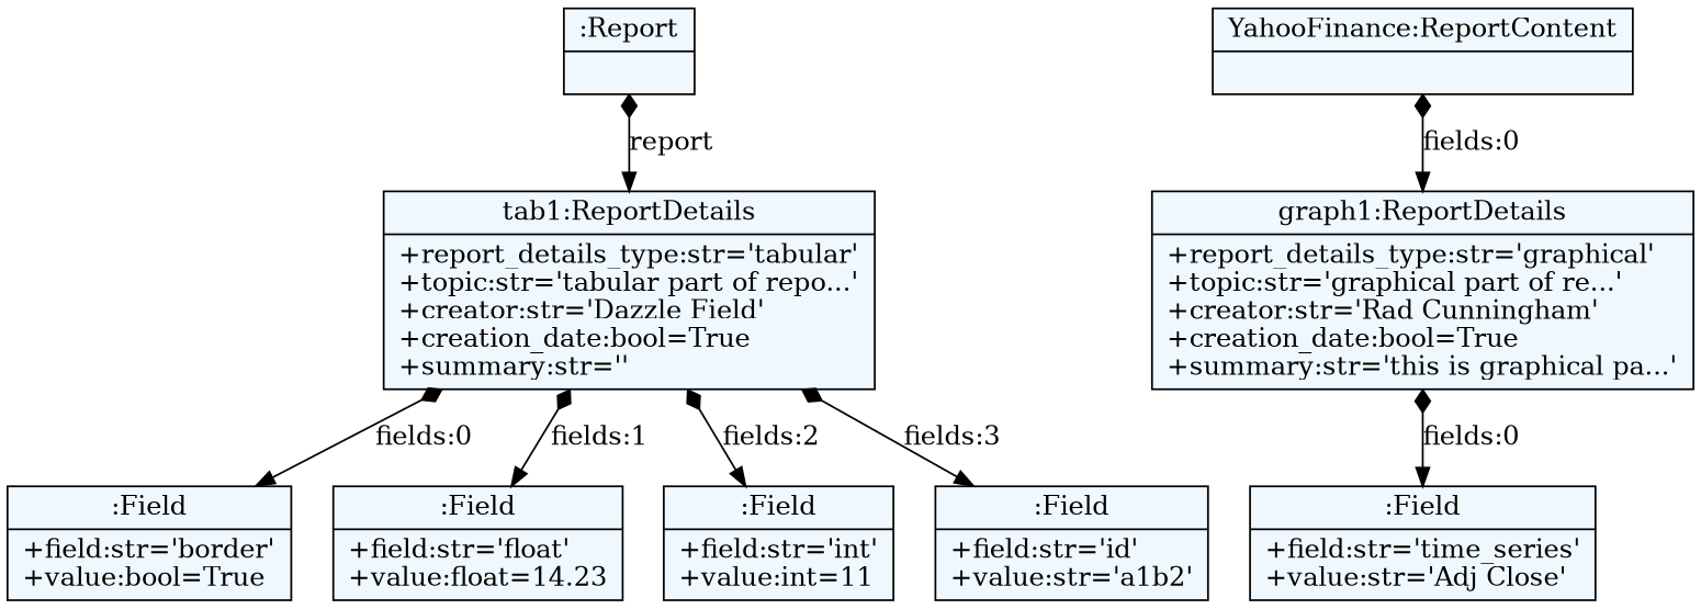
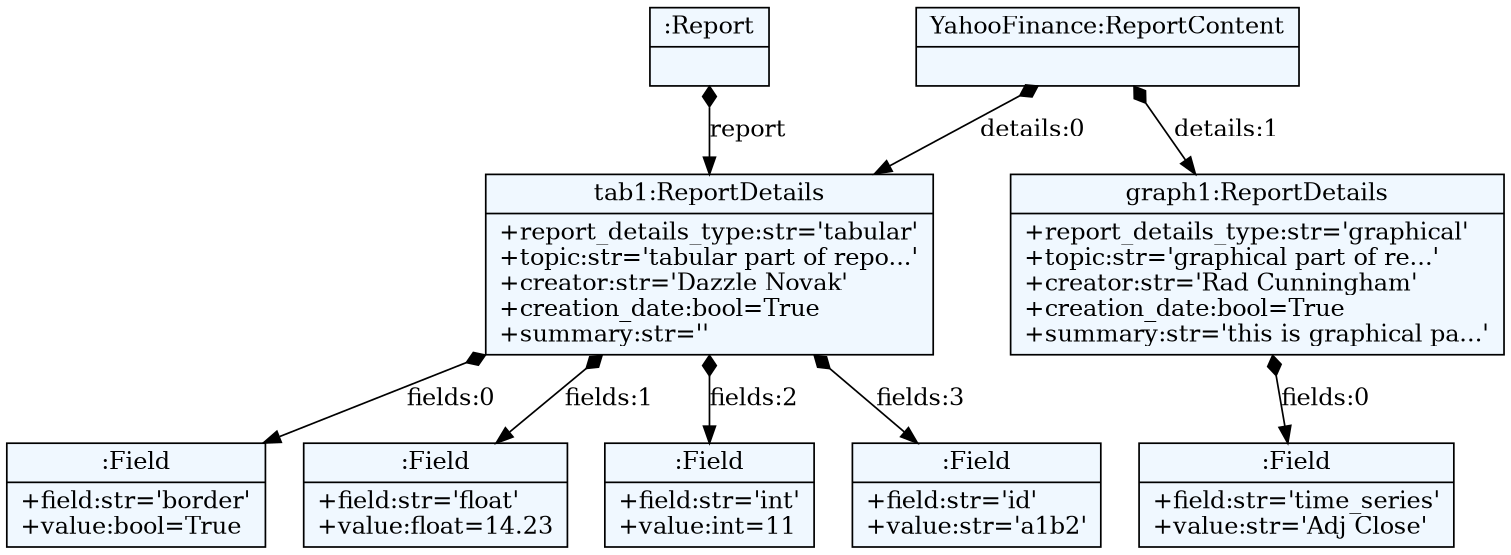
  digraph {
    fontname="Bitstream Vera Sans"
    fontsize=8
    nodesep=0.3
    node [fillcolor=aliceblue shape=record style=filled]
    edge [arrowtail=diamond dir=both]
    n1 [label="{:Report|}"]
-   n2 [label="{tab1:ReportDetails|+report_details_type:str='tabular'\l+topic:str='tabular part of repo...'\l+creator:str='Dazzle Field'\l+creation_date:bool=True\l+summary:str=''\l}"]
+   n2 [label="{tab1:ReportDetails|+report_details_type:str='tabular'\l+topic:str='tabular part of repo...'\l+creator:str='Dazzle Novak'\l+creation_date:bool=True\l+summary:str=''\l}"]
    n3 [label="{YahooFinance:ReportContent|}"]
    n4 [label="{graph1:ReportDetails|+report_details_type:str='graphical'\l+topic:str='graphical part of re...'\l+creator:str='Rad Cunningham'\l+creation_date:bool=True\l+summary:str='this is graphical pa...'\l}"]
    n5 [label="{:Field|+field:str='border'\l+value:bool=True\l}"]
    n6 [label="{:Field|+field:str='float'\l+value:float=14.23\l}"]
    n7 [label="{:Field|+field:str='int'\l+value:int=11\l}"]
    n8 [label="{:Field|+field:str='id'\l+value:str='a1b2'\l}"]
    n9 [label="{:Field|+field:str='time_series'\l+value:str='Adj Close'\l}"]
    n1 -> n2 [label=report]
    n2 -> n5 [label="fields:0"]
    n2 -> n6 [label="fields:1"]
    n2 -> n7 [label="fields:2"]
    n2 -> n8 [label="fields:3"]
-   n3 -> n4 [label="fields:0"]
+   n3 -> n2 [label="details:0"]
+   n3 -> n4 [label="details:1"]
    n4 -> n9 [label="fields:0"]
  }
